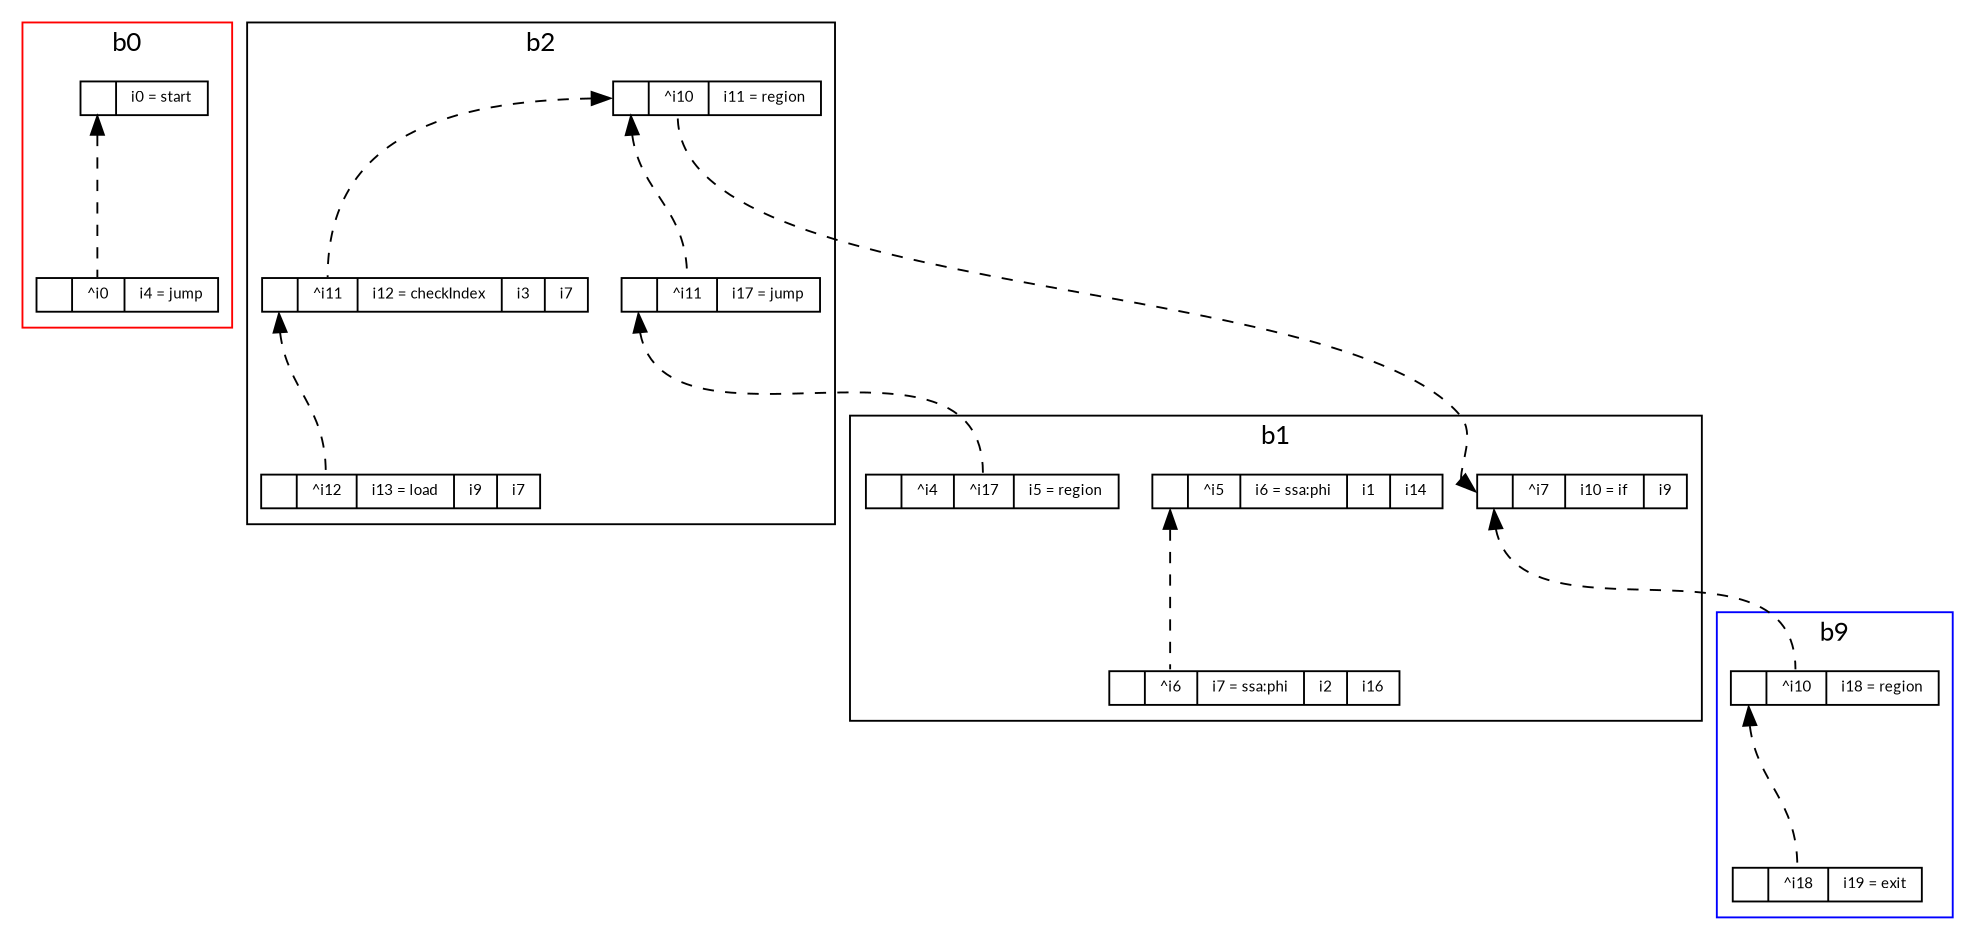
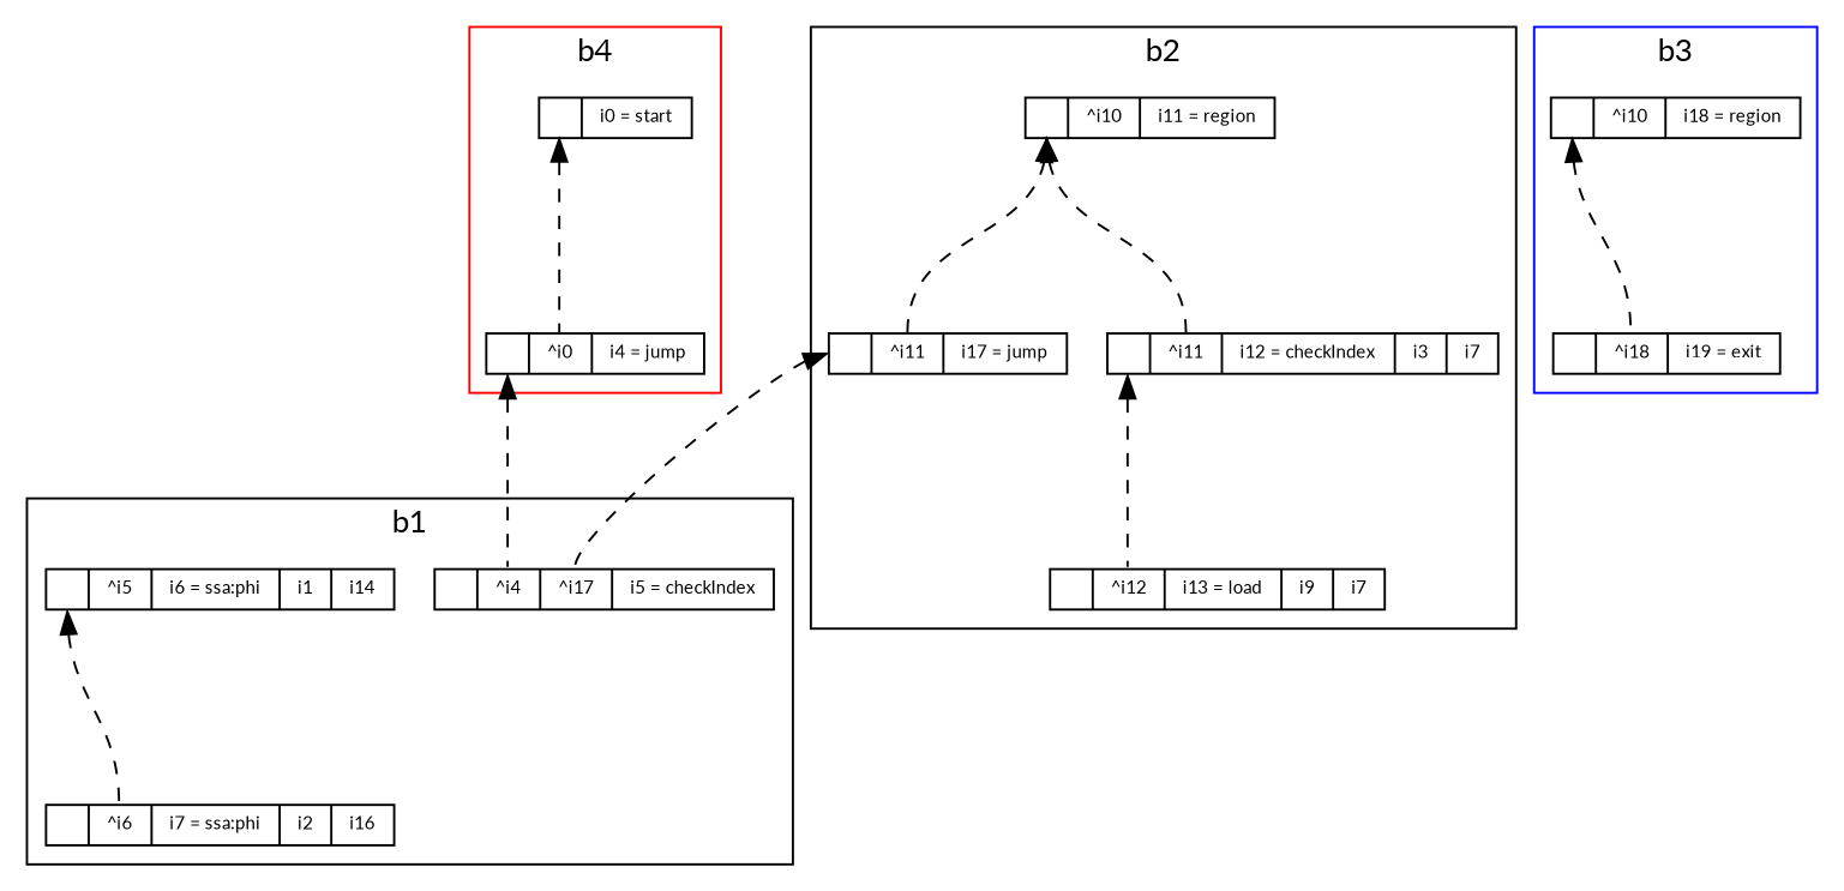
  digraph {
    concentrate=true
    fontname=Lato
    rankdir=TB
    ranksep="1.2 equally"
    splines=true
    node [fontname=Lato fontsize=8 shape=record]
    edge [dir=back fontname=Lato headport=C0 style=dashed tailport=CS]
    n1 [height=0.25 label="{{<CS>|<S> i0 = start}}"]
    n2 [height=0.25 label="{{<CS>|<C0> ^i0|<S> i4 = jump}}"]
-   n3 [height=0.25 label="{{<CS>|<C0> ^i4|<C1> ^i17|<S> i5 = region}}"]
+   n3 [height=0.25 label="{{<CS>|<C0> ^i4|<C1> ^i17|<S> i5 = checkIndex}}"]
    n4 [height=0.25 label="{{<CS>|<C0> ^i5|<S> i6 = ssa\:phi|<I0> i1|<I1> i14}}"]
    n5 [height=0.25 label="{{<CS>|<C0> ^i6|<S> i7 = ssa\:phi|<I0> i2|<I1> i16}}"]
-   n6 [height=0.25 label="{{<CS>|<C0> ^i7|<S> i10 = if|<I0> i9}}"]
    n7 [height=0.25 label="{{<CS>|<C0> ^i10|<S> i11 = region}}"]
    n8 [height=0.25 label="{{<CS>|<C0> ^i11|<S> i12 = checkIndex|<I0> i3|<I1> i7}}"]
    n9 [height=0.25 label="{{<CS>|<C0> ^i12|<S> i13 = load|<I0> i9|<I1> i7}}"]
    n10 [height=0.25 label="{{<CS>|<C0> ^i11|<S> i17 = jump}}"]
    n11 [height=0.25 label="{{<CS>|<C0> ^i10|<S> i18 = region}}"]
    n12 [height=0.25 label="{{<CS>|<C0> ^i18|<S> i19 = exit}}"]
    subgraph cluster_1 {
      color=red
-     label=b0
+     label=b4
      n1
      n2
    }
    subgraph cluster_2 {
      label=b1
      n3
      n4
      n5
-     n6
    }
    subgraph cluster_3 {
      label=b2
      n7
      n8
      n9
      n10
    }
    subgraph cluster_4 {
      color=blue
-     label=b9
+     label=b3
      n11
      n12
    }
    n1 -> n2
+   n2 -> n3
    n4 -> n5
-   n6 -> n7
-   n6 -> n11
    n7 -> n8
    n7 -> n10
    n8 -> n9
    n10 -> n3 [headport=C1]
    n11 -> n12
  }
